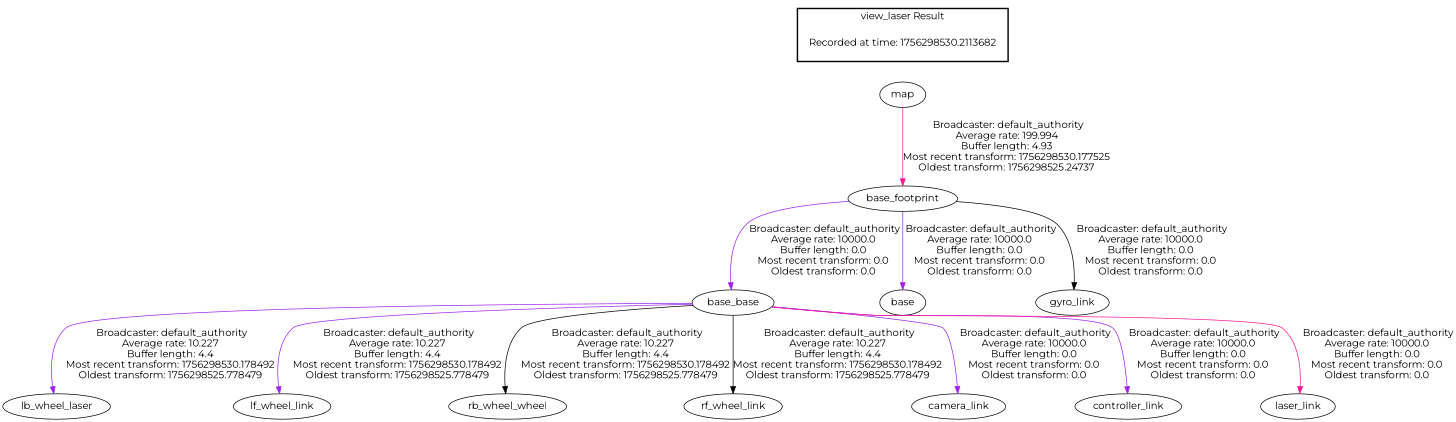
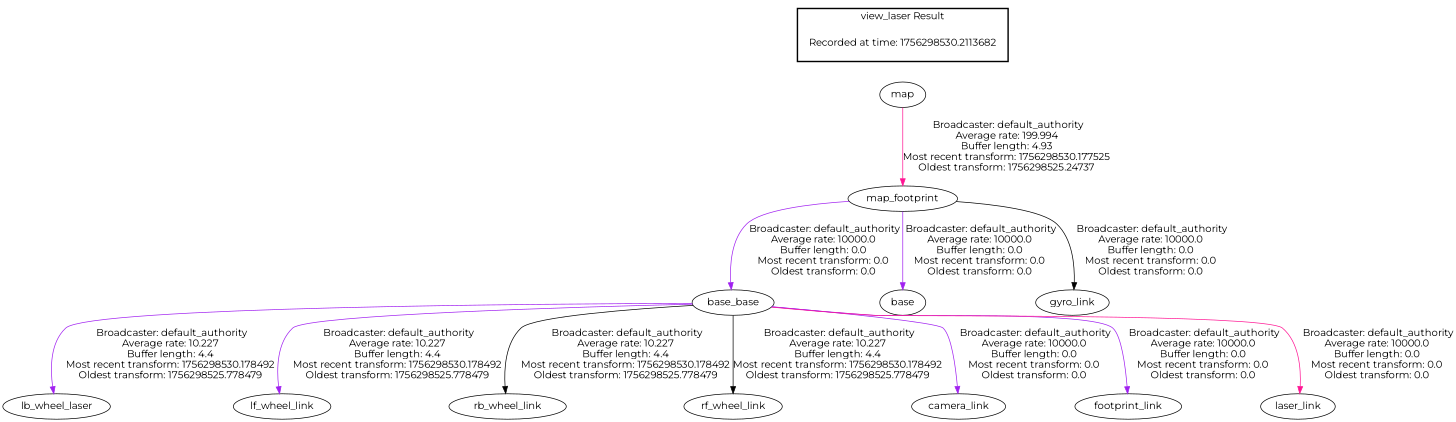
  digraph {
    fontname=Montserrat
    node [fontname=Montserrat]
    edge [fontname=Montserrat color=purple]
    n1 [label="Recorded at time: 1756298530.2113682" shape=plaintext]
    map
-   base_footprint
+   base_footprint [label=map_footprint]
    n4 [label=base_base]
    n5 [label=base]
    gyro_link
    n7 [label=lb_wheel_laser]
    lf_wheel_link
-   rb_wheel_link [label=rb_wheel_wheel]
+   rb_wheel_link
    rf_wheel_link
    camera_link
-   controller_link
+   controller_link [label=footprint_link]
    laser_link
    subgraph cluster_1 {
      color=black
      label="view_laser Result"
      style=bold
      n1
    }
    n1 -> map [style=invis color=""]
    map -> base_footprint [color=deeppink label=" Broadcaster: default_authority\nAverage rate: 199.994\nBuffer length: 4.93\nMost recent transform: 1756298530.177525\nOldest transform: 1756298525.24737\n"]
    base_footprint -> n4 [label=" Broadcaster: default_authority\nAverage rate: 10000.0\nBuffer length: 0.0\nMost recent transform: 0.0\nOldest transform: 0.0\n"]
    base_footprint -> n5 [label=" Broadcaster: default_authority\nAverage rate: 10000.0\nBuffer length: 0.0\nMost recent transform: 0.0\nOldest transform: 0.0\n"]
    base_footprint -> gyro_link [color=black label=" Broadcaster: default_authority\nAverage rate: 10000.0\nBuffer length: 0.0\nMost recent transform: 0.0\nOldest transform: 0.0\n"]
    n4 -> n7 [label=" Broadcaster: default_authority\nAverage rate: 10.227\nBuffer length: 4.4\nMost recent transform: 1756298530.178492\nOldest transform: 1756298525.778479\n"]
    n4 -> lf_wheel_link [label=" Broadcaster: default_authority\nAverage rate: 10.227\nBuffer length: 4.4\nMost recent transform: 1756298530.178492\nOldest transform: 1756298525.778479\n"]
    n4 -> rb_wheel_link [color=black label=" Broadcaster: default_authority\nAverage rate: 10.227\nBuffer length: 4.4\nMost recent transform: 1756298530.178492\nOldest transform: 1756298525.778479\n"]
    n4 -> rf_wheel_link [color=black label=" Broadcaster: default_authority\nAverage rate: 10.227\nBuffer length: 4.4\nMost recent transform: 1756298530.178492\nOldest transform: 1756298525.778479\n"]
    n4 -> camera_link [label=" Broadcaster: default_authority\nAverage rate: 10000.0\nBuffer length: 0.0\nMost recent transform: 0.0\nOldest transform: 0.0\n"]
    n4 -> controller_link [label=" Broadcaster: default_authority\nAverage rate: 10000.0\nBuffer length: 0.0\nMost recent transform: 0.0\nOldest transform: 0.0\n"]
    n4 -> laser_link [color=deeppink label=" Broadcaster: default_authority\nAverage rate: 10000.0\nBuffer length: 0.0\nMost recent transform: 0.0\nOldest transform: 0.0\n"]
  }
